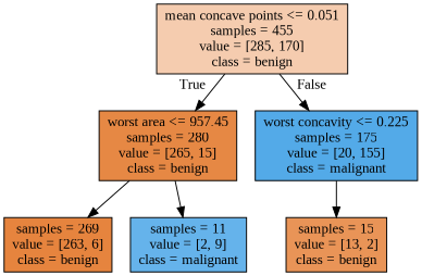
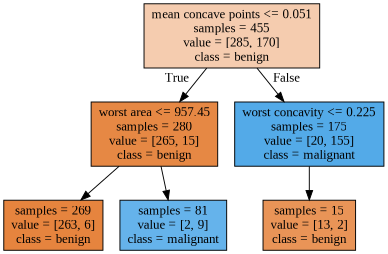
  digraph {
    fontname="Liberation Serif"
    node [color=black fontname="Liberation Serif" shape=box style=filled]
    edge [fontname="Liberation Serif"]
    n1 [fillcolor="#f5ccaf" label="mean concave points <= 0.051\nsamples = 455\nvalue = [285, 170]\nclass = benign"]
    n2 [fillcolor="#e68844" label="worst area <= 957.45\nsamples = 280\nvalue = [265, 15]\nclass = benign"]
    n3 [fillcolor="#53aae8" label="worst concavity <= 0.225\nsamples = 175\nvalue = [20, 155]\nclass = malignant"]
    n4 [fillcolor="#e6843e" label="samples = 269\nvalue = [263, 6]\nclass = benign"]
-   n5 [fillcolor="#65b3eb" label="samples = 11\nvalue = [2, 9]\nclass = malignant"]
+   n5 [fillcolor="#65b3eb" label="samples = 81\nvalue = [2, 9]\nclass = malignant"]
    n6 [fillcolor="#e99457" label="samples = 15\nvalue = [13, 2]\nclass = benign"]
    n1 -> n2 [headlabel=True labelangle=45 labeldistance=2.5]
    n1 -> n3 [headlabel=False labelangle=-45 labeldistance=2.5]
    n2 -> n4
    n2 -> n5
    n3 -> n6
  }
